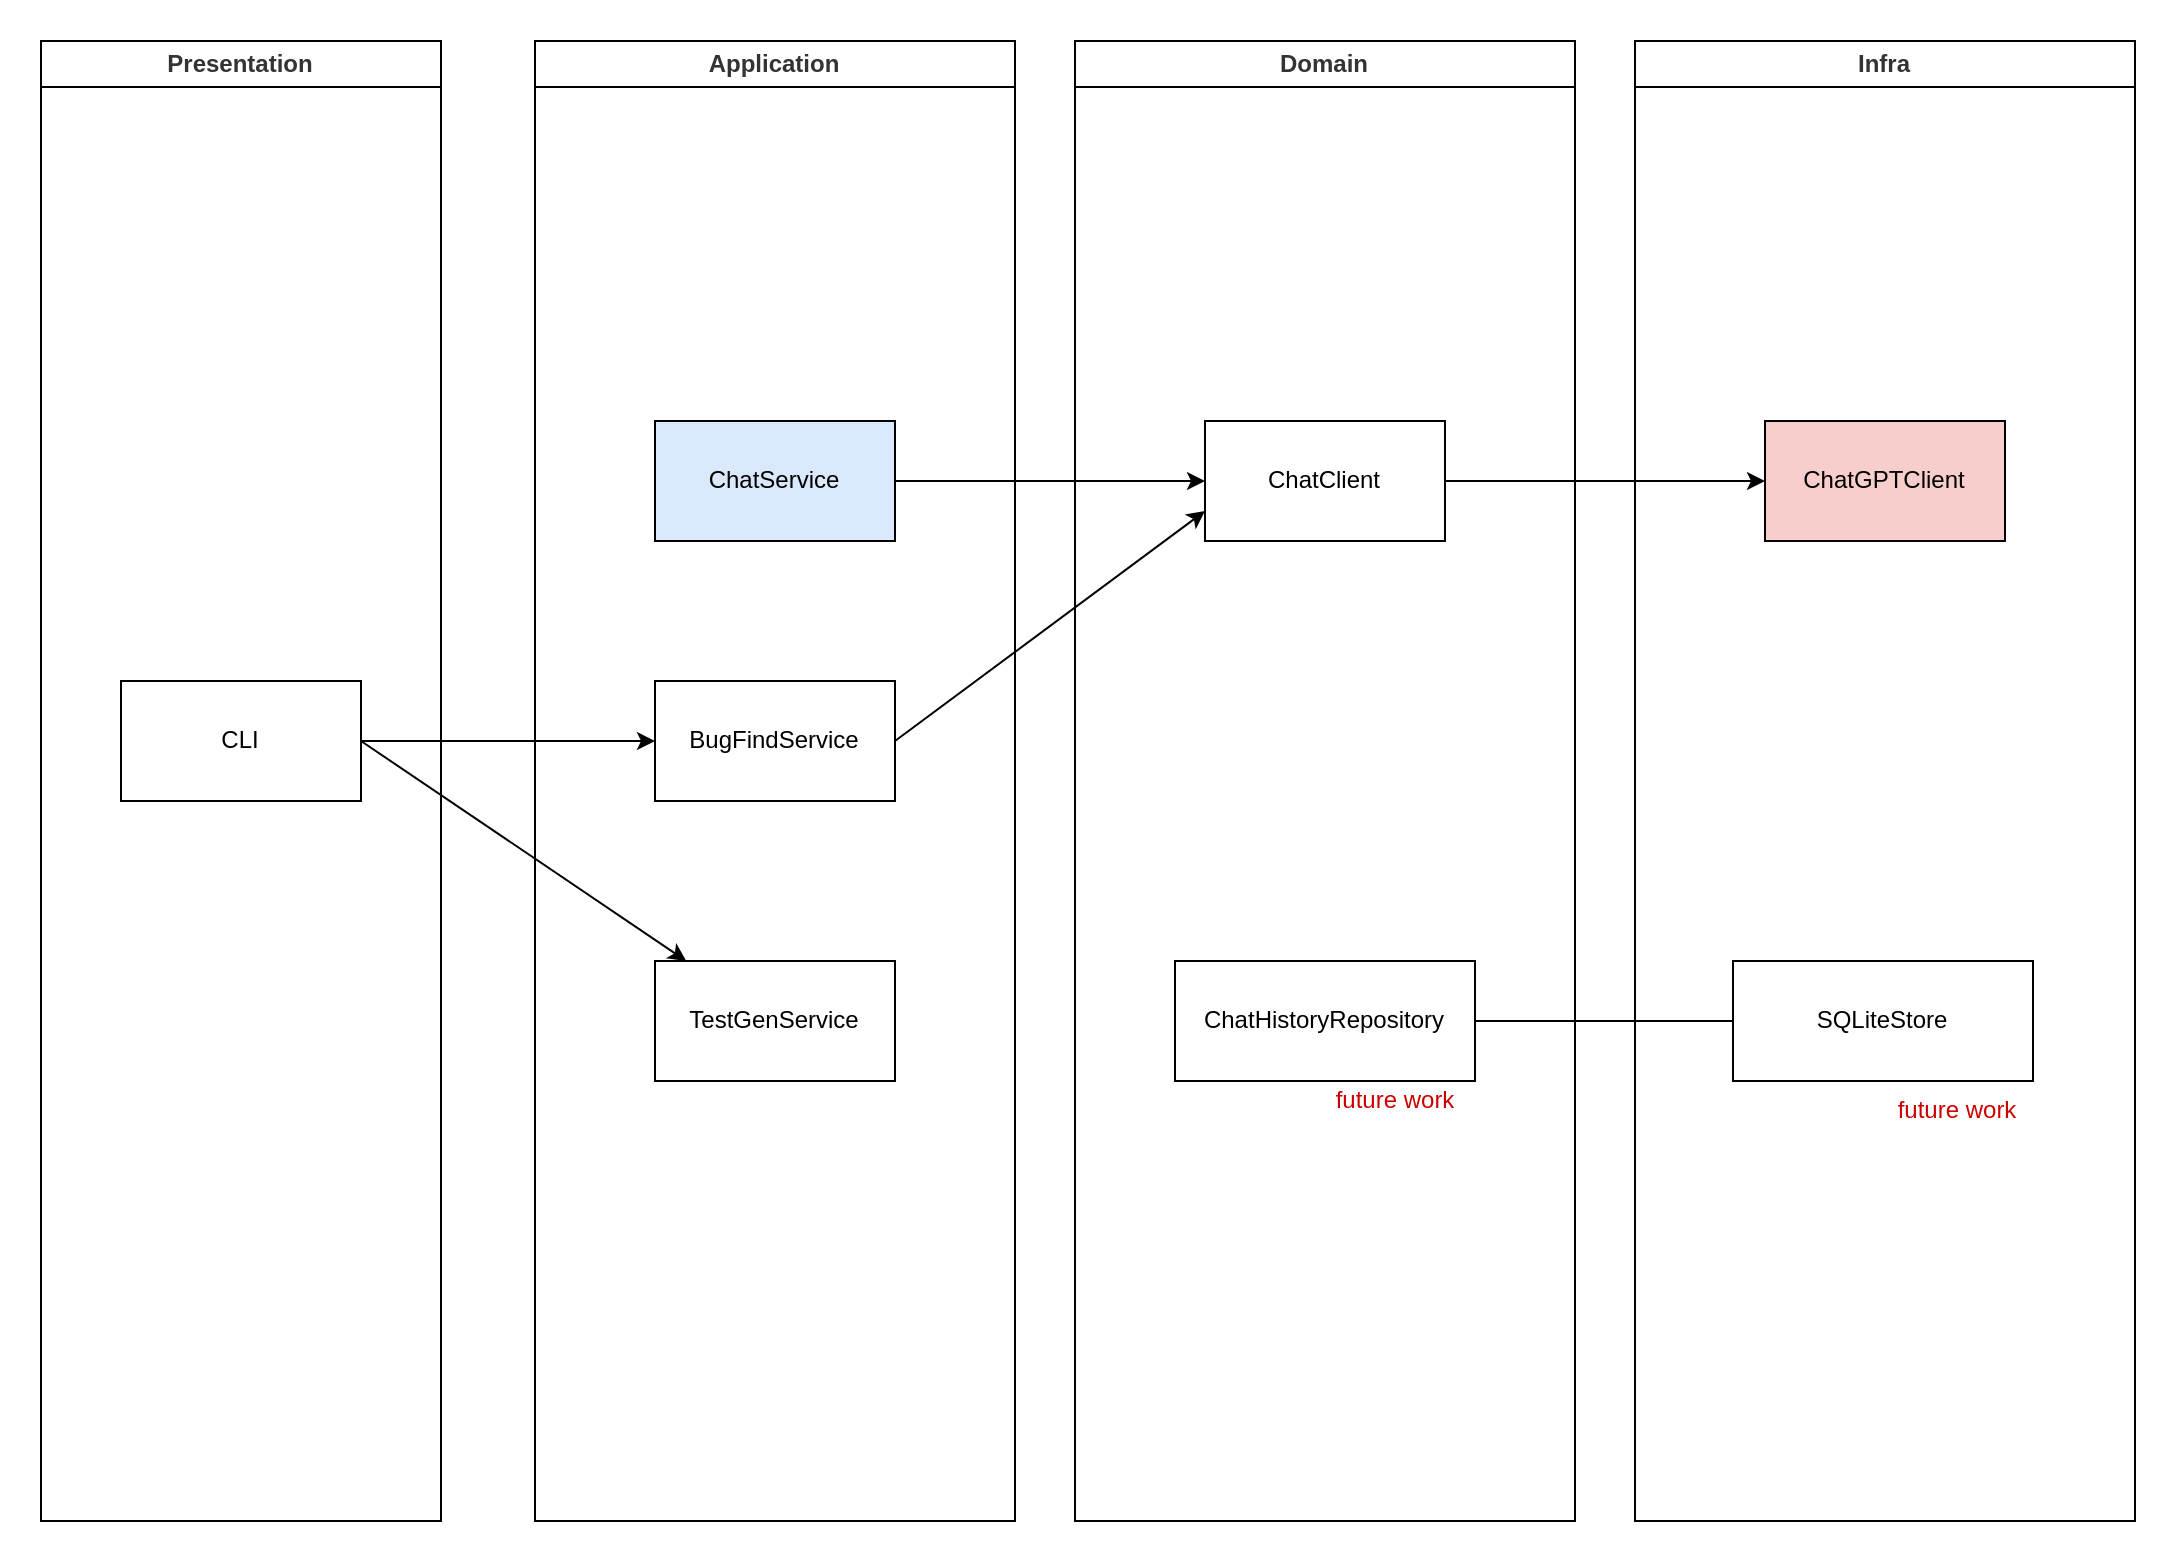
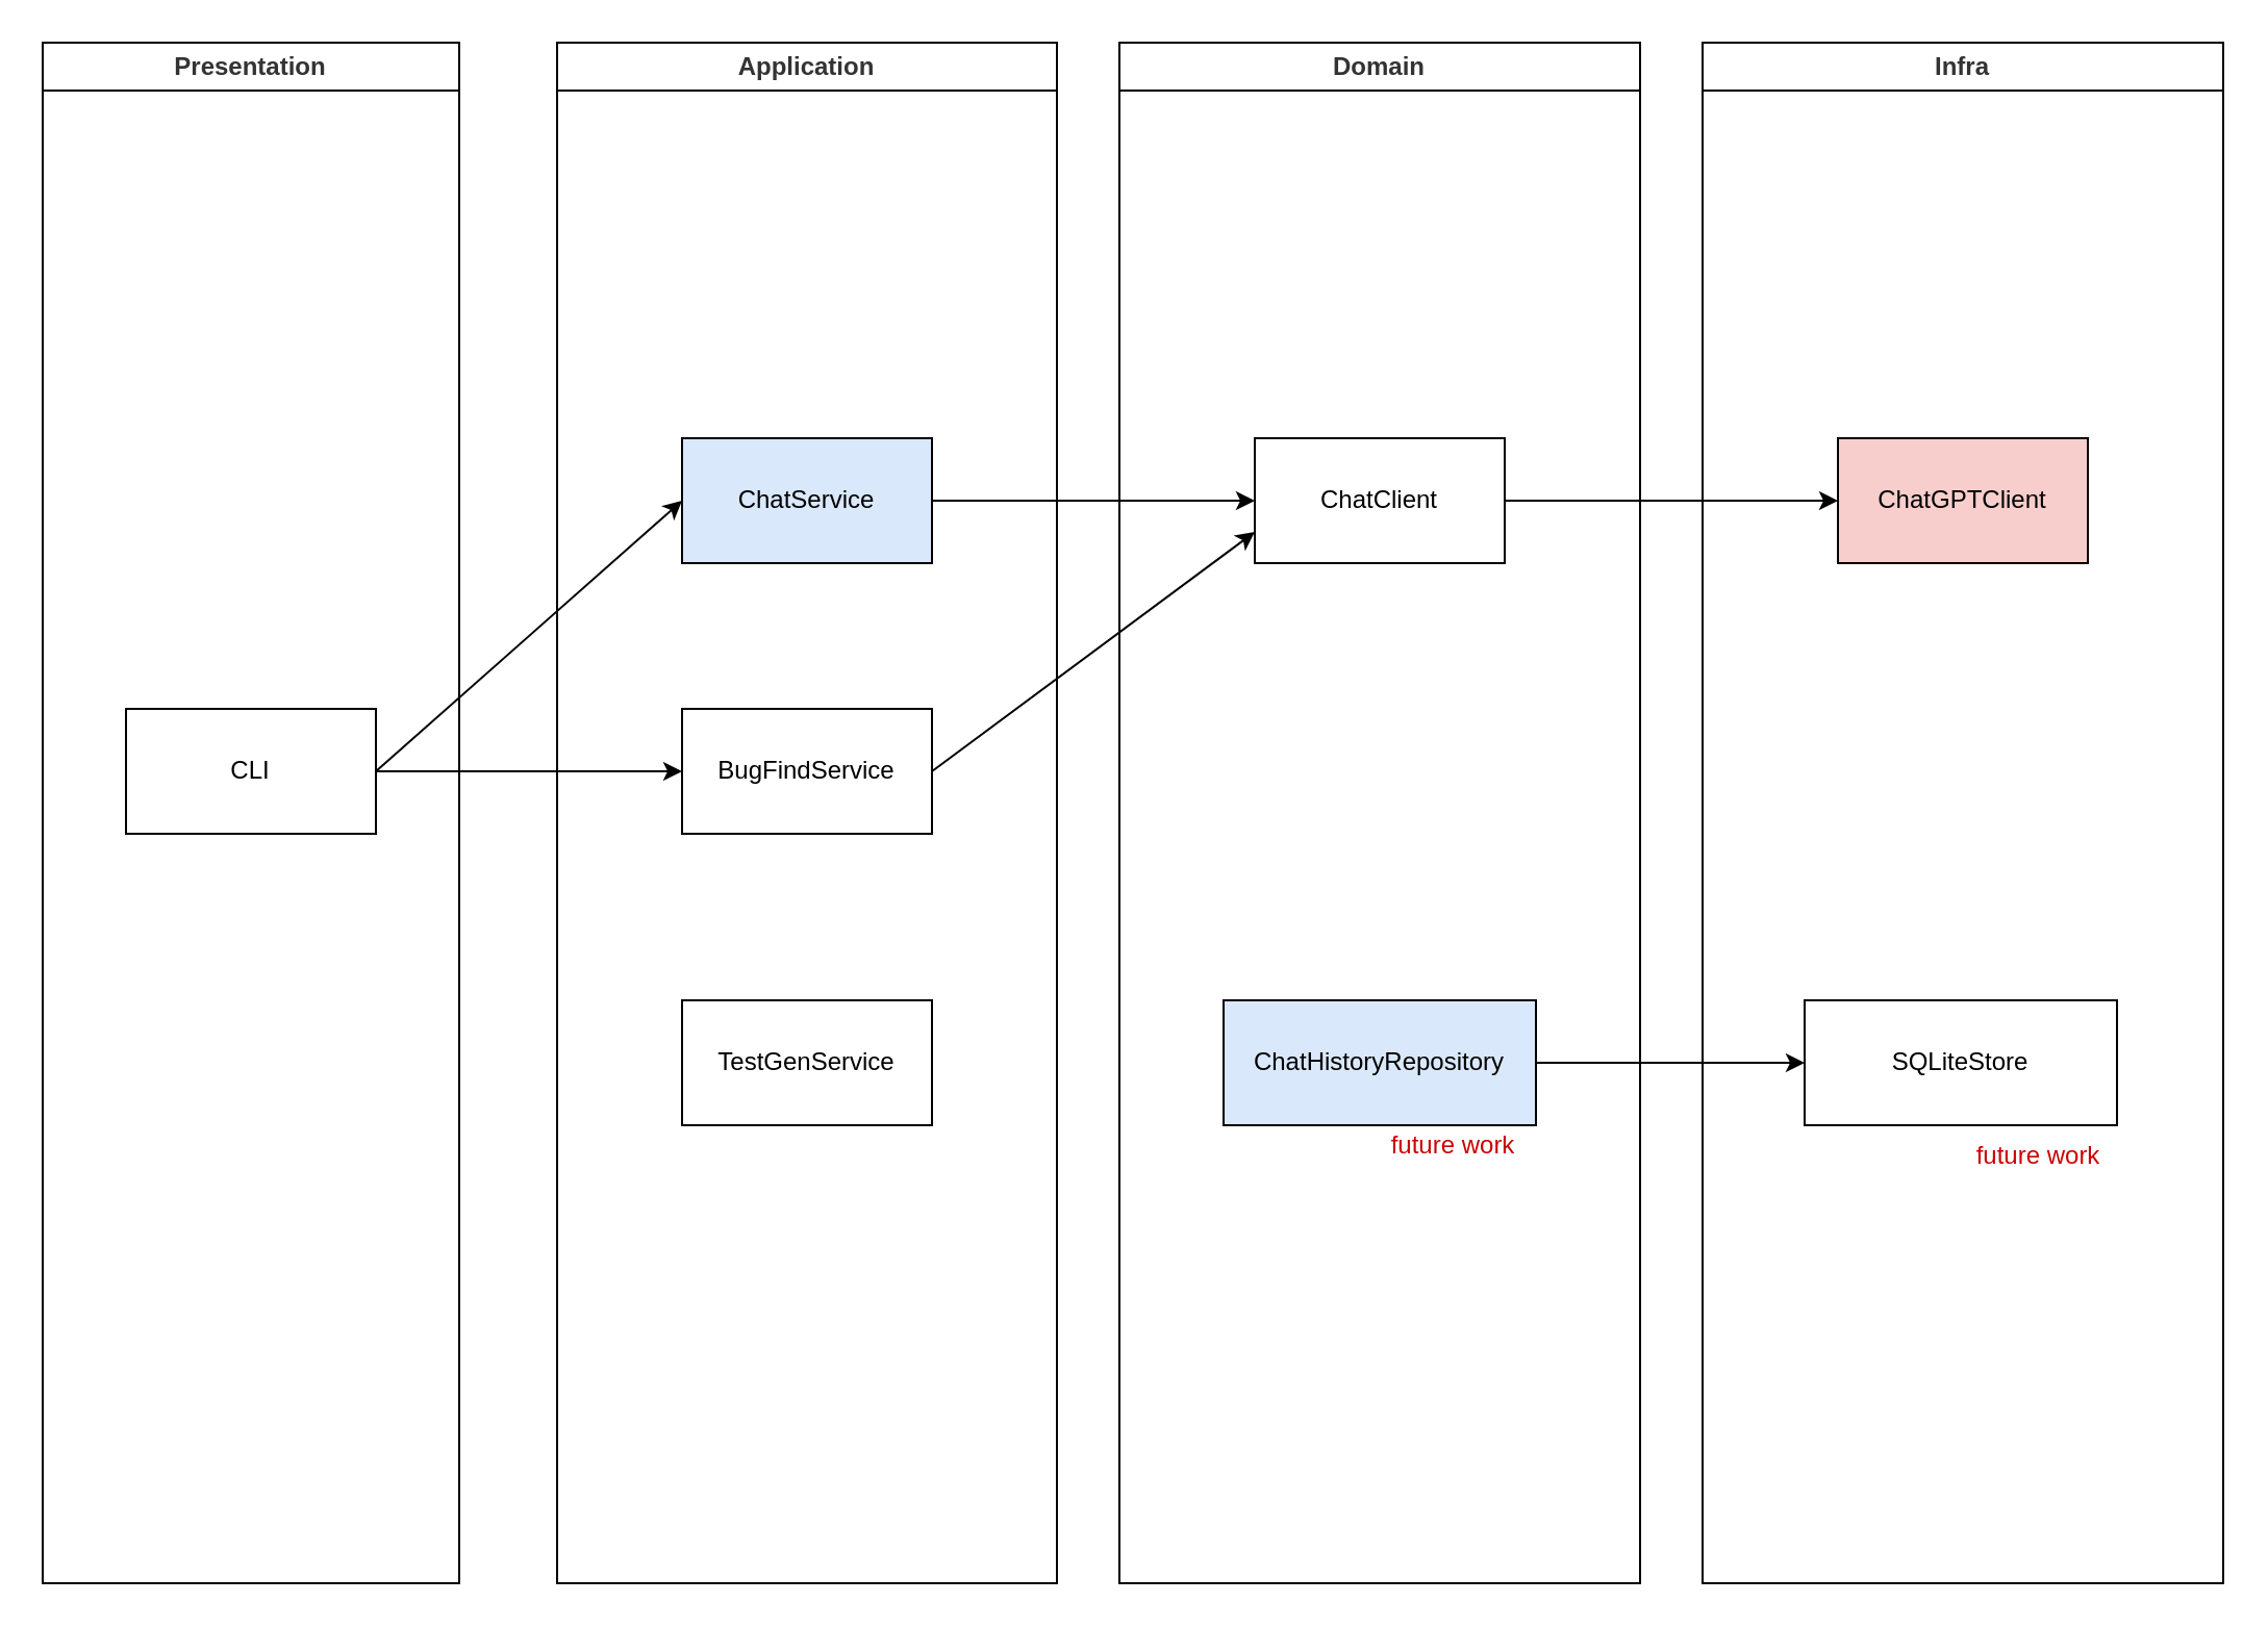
  <mxCell id="0" />
  <mxCell id="1" parent="0" />
  <mxCell id="2" value="Presentation" style="swimlane;whiteSpace=wrap;html=1;fontColor=#333333;" vertex="1" parent="1"><mxGeometry x="20" y="20" width="200" height="740" as="geometry" /></mxCell>
  <mxCell id="3" value="CLI" style="rounded=0;whiteSpace=wrap;html=1;" vertex="1" parent="2"><mxGeometry x="40" y="320" width="120" height="60" as="geometry" /></mxCell>
  <mxCell id="4" value="Application" style="swimlane;whiteSpace=wrap;html=1;fontColor=#333333;" vertex="1" parent="1"><mxGeometry x="267" y="20" width="240" height="740" as="geometry" /></mxCell>
  <mxCell id="5" value="ChatService" style="rounded=0;whiteSpace=wrap;html=1;fillColor=#dae8fc;" vertex="1" parent="4"><mxGeometry x="60" y="190" width="120" height="60" as="geometry" /></mxCell>
  <mxCell id="6" value="BugFindService" style="rounded=0;whiteSpace=wrap;html=1;" vertex="1" parent="4"><mxGeometry x="60" y="320" width="120" height="60" as="geometry" /></mxCell>
  <mxCell id="7" value="TestGenService" style="rounded=0;whiteSpace=wrap;html=1;" vertex="1" parent="4"><mxGeometry x="60" y="460" width="120" height="60" as="geometry" /></mxCell>
  <mxCell id="8" value="Domain" style="swimlane;whiteSpace=wrap;html=1;fontColor=#333333;" vertex="1" parent="1"><mxGeometry x="537" y="20" width="250" height="740" as="geometry" /></mxCell>
  <mxCell id="9" value="ChatClient" style="rounded=0;whiteSpace=wrap;html=1;" vertex="1" parent="8"><mxGeometry x="65" y="190" width="120" height="60" as="geometry" /></mxCell>
  <mxCell id="10" value="" style="group" vertex="1" connectable="0" parent="8"><mxGeometry x="50" y="460" width="150" height="85" as="geometry" /></mxCell>
- <mxCell id="11" value="ChatHistoryRepository" style="rounded=0;whiteSpace=wrap;html=1;" vertex="1" parent="10"><mxGeometry width="150" height="60" as="geometry" /></mxCell>
+ <mxCell id="11" value="ChatHistoryRepository" style="rounded=0;whiteSpace=wrap;html=1;fillColor=#dae8fc;" vertex="1" parent="10"><mxGeometry width="150" height="60" as="geometry" /></mxCell>
  <mxCell id="12" value="future work" style="text;html=1;align=center;verticalAlign=middle;resizable=0;points=[];autosize=1;strokeColor=none;fillColor=none;fontColor=#CC0000;" vertex="1" parent="10"><mxGeometry x="70" y="55" width="80" height="30" as="geometry" /></mxCell>
  <mxCell id="13" value="Infra" style="swimlane;whiteSpace=wrap;html=1;fontColor=#333333;" vertex="1" parent="1"><mxGeometry x="817" y="20" width="250" height="740" as="geometry" /></mxCell>
  <mxCell id="14" value="ChatGPTClient" style="rounded=0;whiteSpace=wrap;html=1;fillColor=#f8cecc;" vertex="1" parent="13"><mxGeometry x="65" y="190" width="120" height="60" as="geometry" /></mxCell>
  <mxCell id="15" value="" style="group" vertex="1" connectable="0" parent="13"><mxGeometry x="49" y="460" width="152" height="90" as="geometry" /></mxCell>
  <mxCell id="16" value="SQLiteStore" style="rounded=0;whiteSpace=wrap;html=1;" vertex="1" parent="15"><mxGeometry width="150" height="60" as="geometry" /></mxCell>
  <mxCell id="17" value="future work" style="text;html=1;align=center;verticalAlign=middle;resizable=0;points=[];autosize=1;strokeColor=none;fillColor=none;fontColor=#CC0000;" vertex="1" parent="15"><mxGeometry x="72" y="60" width="80" height="30" as="geometry" /></mxCell>
- <mxCell id="18" style="edgeStyle=none;html=1;exitX=1;exitY=0.5;exitDx=0;exitDy=0;fontColor=#333333;" edge="1" parent="1" source="3" target="7"><mxGeometry relative="1" as="geometry" /></mxCell>
+ <mxCell id="18" style="edgeStyle=none;html=1;exitX=1;exitY=0.5;exitDx=0;exitDy=0;entryX=0;entryY=0.5;entryDx=0;entryDy=0;fontColor=#333333;" edge="1" parent="1" source="3" target="5"><mxGeometry relative="1" as="geometry" /></mxCell>
  <mxCell id="19" style="edgeStyle=none;html=1;exitX=1;exitY=0.5;exitDx=0;exitDy=0;entryX=0;entryY=0.5;entryDx=0;entryDy=0;fontColor=#333333;" edge="1" parent="1" source="3" target="6"><mxGeometry relative="1" as="geometry" /></mxCell>
  <mxCell id="20" style="edgeStyle=none;html=1;exitX=1;exitY=0.5;exitDx=0;exitDy=0;entryX=0;entryY=0.5;entryDx=0;entryDy=0;fontColor=#333333;" edge="1" parent="1" source="5" target="9"><mxGeometry relative="1" as="geometry" /></mxCell>
  <mxCell id="21" style="edgeStyle=none;html=1;exitX=1;exitY=0.5;exitDx=0;exitDy=0;entryX=0;entryY=0.75;entryDx=0;entryDy=0;fontColor=#333333;" edge="1" parent="1" source="6" target="9"><mxGeometry relative="1" as="geometry" /></mxCell>
- <mxCell id="22" style="edgeStyle=none;html=1;exitX=1;exitY=0.5;exitDx=0;exitDy=0;entryX=0;entryY=0.5;entryDx=0;entryDy=0;fontColor=#333333;endArrow=none;" edge="1" parent="1" source="11" target="16"><mxGeometry relative="1" as="geometry" /></mxCell>
+ <mxCell id="22" style="edgeStyle=none;html=1;exitX=1;exitY=0.5;exitDx=0;exitDy=0;entryX=0;entryY=0.5;entryDx=0;entryDy=0;fontColor=#333333;" edge="1" parent="1" source="11" target="16"><mxGeometry relative="1" as="geometry" /></mxCell>
  <mxCell id="23" style="edgeStyle=none;html=1;exitX=1;exitY=0.5;exitDx=0;exitDy=0;entryX=0;entryY=0.5;entryDx=0;entryDy=0;fontColor=#333333;" edge="1" parent="1" source="9" target="14"><mxGeometry relative="1" as="geometry" /></mxCell>
